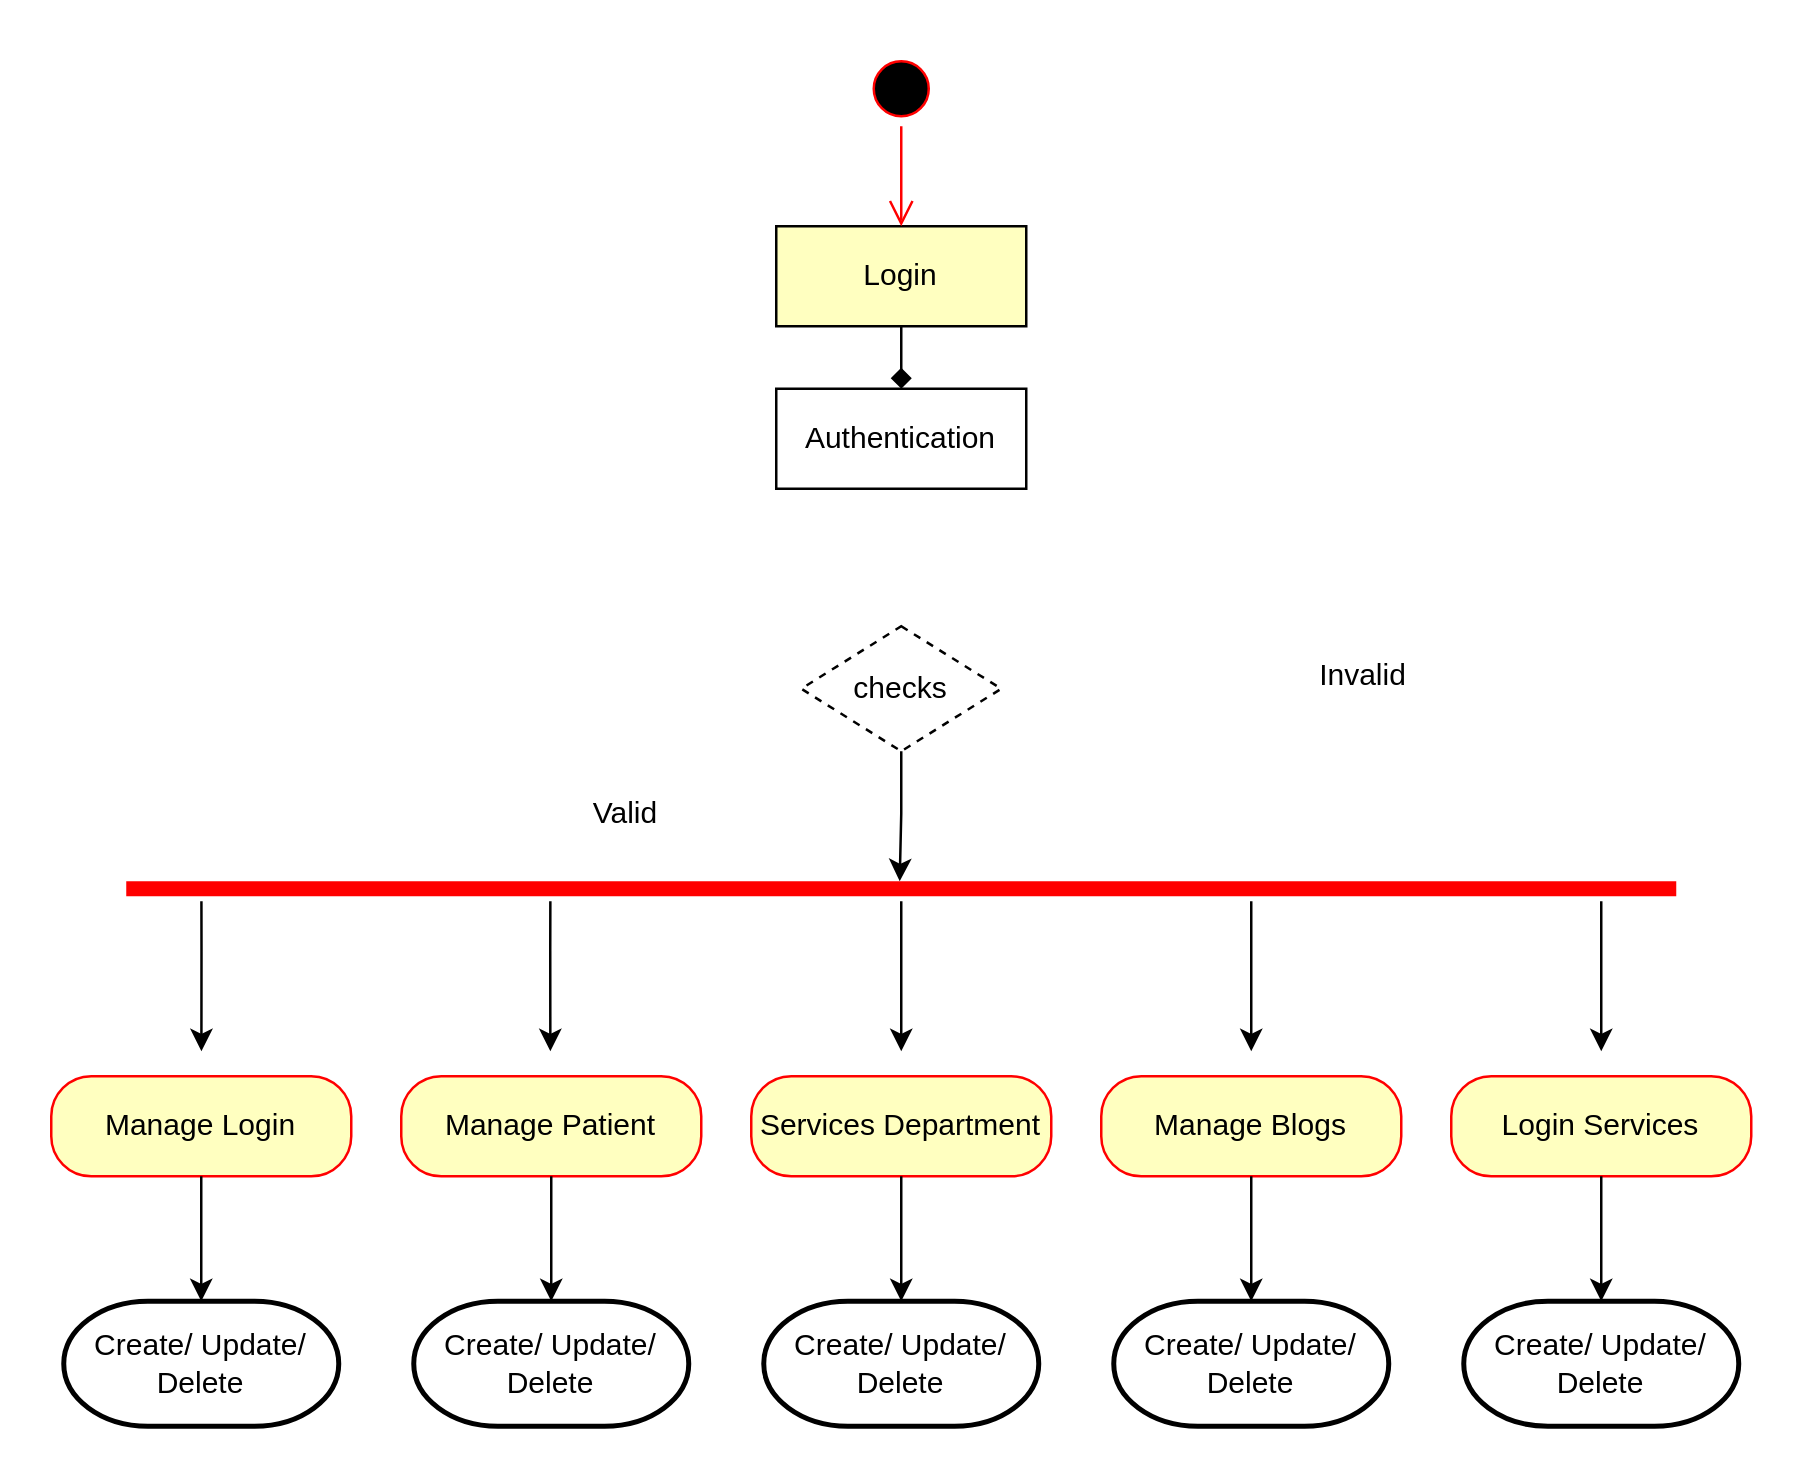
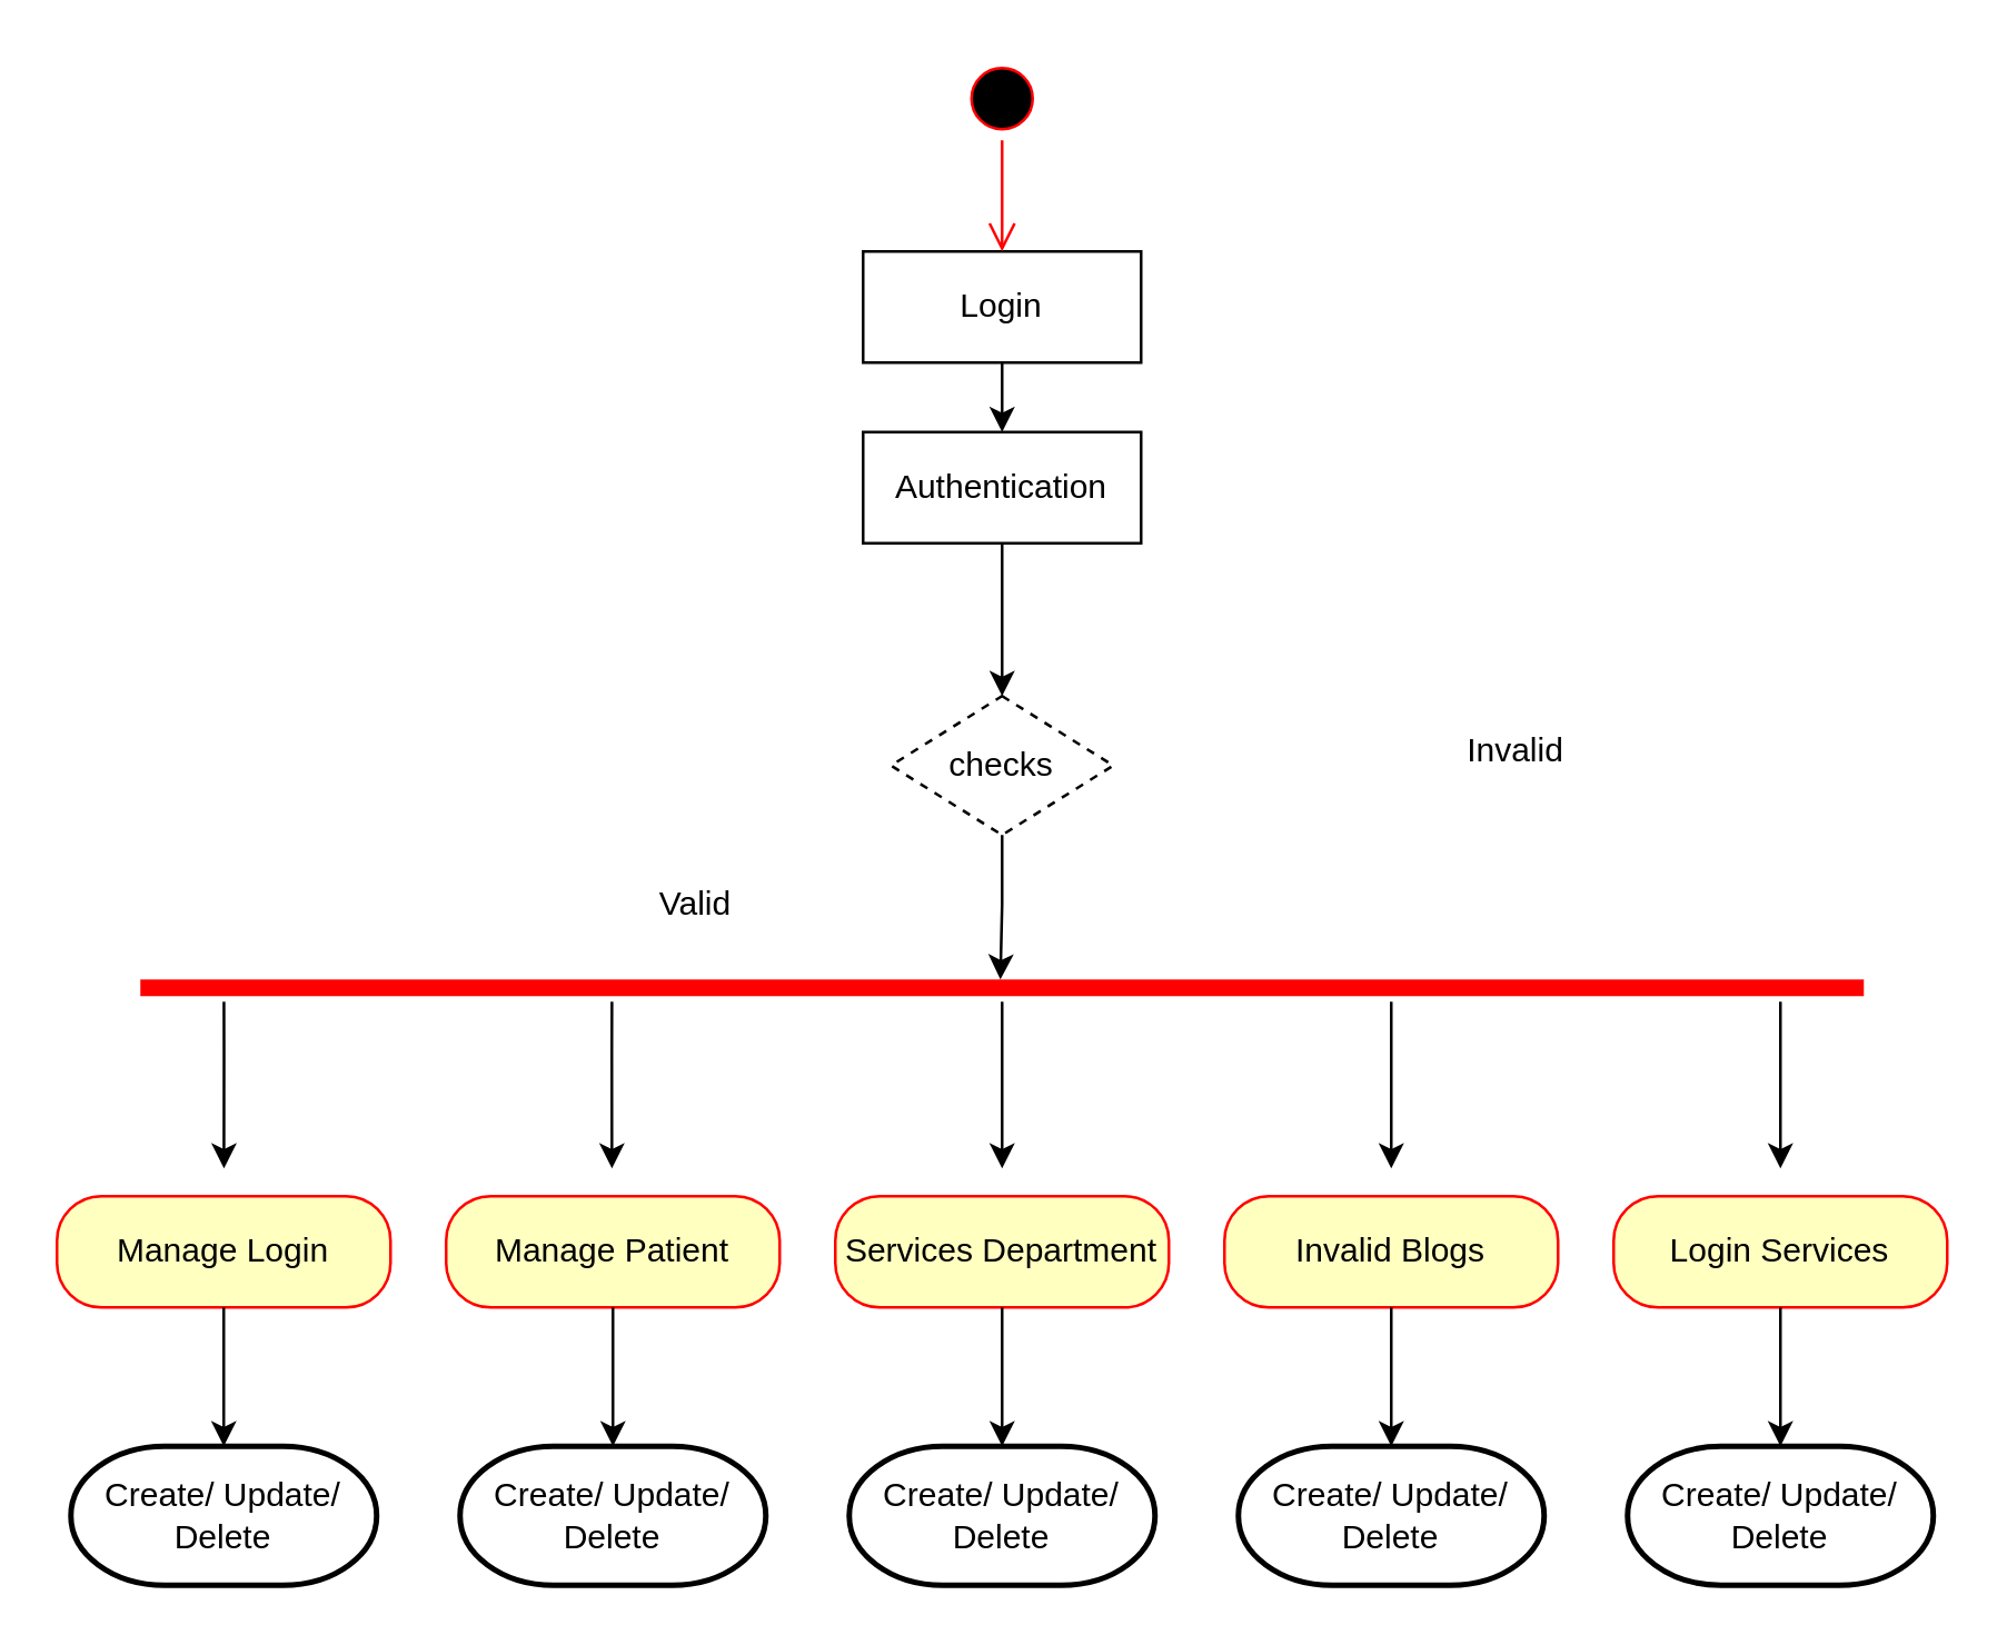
  <mxCell id="0" />
  <mxCell id="1" parent="0" />
- <mxCell id="2" style="edgeStyle=orthogonalEdgeStyle;rounded=0;orthogonalLoop=1;jettySize=auto;html=1;entryX=0.5;entryY=0;entryDx=0;entryDy=0;endArrow=diamond;" edge="1" parent="1" source="3" target="7"><mxGeometry relative="1" as="geometry" /></mxCell>
- <mxCell id="3" value="Login" style="rounded=0;whiteSpace=wrap;html=1;fillColor=#ffffc0;" vertex="1" parent="1"><mxGeometry x="310" y="90" width="100" height="40" as="geometry" /></mxCell>
+ <mxCell id="2" style="edgeStyle=orthogonalEdgeStyle;rounded=0;orthogonalLoop=1;jettySize=auto;html=1;entryX=0.5;entryY=0;entryDx=0;entryDy=0;" edge="1" parent="1" source="3" target="7"><mxGeometry relative="1" as="geometry" /></mxCell>
+ <mxCell id="3" value="Login" style="rounded=0;whiteSpace=wrap;html=1;" vertex="1" parent="1"><mxGeometry x="310" y="90" width="100" height="40" as="geometry" /></mxCell>
  <mxCell id="4" value="" style="ellipse;html=1;shape=startState;fillColor=#000000;strokeColor=#ff0000;" vertex="1" parent="1"><mxGeometry x="345" y="20" width="30" height="30" as="geometry" /></mxCell>
  <mxCell id="5" value="" style="edgeStyle=orthogonalEdgeStyle;html=1;verticalAlign=bottom;endArrow=open;endSize=8;strokeColor=#ff0000;rounded=0;" edge="1" source="4" parent="1"><mxGeometry relative="1" as="geometry"><mxPoint x="360" y="90" as="targetPoint" /></mxGeometry></mxCell>
+ <mxCell id="6" style="edgeStyle=orthogonalEdgeStyle;rounded=0;orthogonalLoop=1;jettySize=auto;html=1;entryX=0.5;entryY=0;entryDx=0;entryDy=0;" edge="1" parent="1" source="7" target="8"><mxGeometry relative="1" as="geometry" /></mxCell>
  <mxCell id="7" value="Authentication" style="rounded=0;whiteSpace=wrap;html=1;" vertex="1" parent="1"><mxGeometry x="310" y="155" width="100" height="40" as="geometry" /></mxCell>
  <mxCell id="8" value="checks" style="rhombus;whiteSpace=wrap;html=1;dashed=1;" vertex="1" parent="1"><mxGeometry x="320" y="250" width="80" height="50" as="geometry" /></mxCell>
  <mxCell id="9" value="Manage Patient" style="rounded=1;whiteSpace=wrap;html=1;arcSize=40;fontColor=#000000;fillColor=#ffffc0;strokeColor=#ff0000;" vertex="1" parent="1"><mxGeometry x="160" y="430" width="120" height="40" as="geometry" /></mxCell>
  <mxCell id="10" value="Services Department" style="rounded=1;whiteSpace=wrap;html=1;arcSize=40;fontColor=#000000;fillColor=#ffffc0;strokeColor=#ff0000;" vertex="1" parent="1"><mxGeometry x="300" y="430" width="120" height="40" as="geometry" /></mxCell>
- <mxCell id="11" value="Manage Blogs" style="rounded=1;whiteSpace=wrap;html=1;arcSize=40;fontColor=#000000;fillColor=#ffffc0;strokeColor=#ff0000;" vertex="1" parent="1"><mxGeometry x="440" y="430" width="120" height="40" as="geometry" /></mxCell>
+ <mxCell id="11" value="Invalid Blogs" style="rounded=1;whiteSpace=wrap;html=1;arcSize=40;fontColor=#000000;fillColor=#ffffc0;strokeColor=#ff0000;" vertex="1" parent="1"><mxGeometry x="440" y="430" width="120" height="40" as="geometry" /></mxCell>
  <mxCell id="12" style="edgeStyle=orthogonalEdgeStyle;rounded=0;orthogonalLoop=1;jettySize=auto;html=1;" edge="1" parent="1" source="13"><mxGeometry relative="1" as="geometry"><mxPoint x="360" y="420" as="targetPoint" /></mxGeometry></mxCell>
  <mxCell id="13" value="" style="shape=line;html=1;strokeWidth=6;strokeColor=#ff0000;" vertex="1" parent="1"><mxGeometry x="50" y="350" width="620" height="10" as="geometry" /></mxCell>
  <mxCell id="14" style="edgeStyle=orthogonalEdgeStyle;rounded=0;orthogonalLoop=1;jettySize=auto;html=1;" edge="1" parent="1"><mxGeometry relative="1" as="geometry"><mxPoint x="500" y="420" as="targetPoint" /><mxPoint x="500" y="360" as="sourcePoint" /><Array as="points"><mxPoint x="500" y="380" /><mxPoint x="500" y="380" /></Array></mxGeometry></mxCell>
  <mxCell id="15" style="edgeStyle=orthogonalEdgeStyle;rounded=0;orthogonalLoop=1;jettySize=auto;html=1;" edge="1" parent="1"><mxGeometry relative="1" as="geometry"><mxPoint x="219.64" y="420" as="targetPoint" /><mxPoint x="219.64" y="360" as="sourcePoint" /><Array as="points"><mxPoint x="219.64" y="380" /><mxPoint x="219.64" y="380" /></Array></mxGeometry></mxCell>
  <mxCell id="16" style="edgeStyle=orthogonalEdgeStyle;rounded=0;orthogonalLoop=1;jettySize=auto;html=1;" edge="1" parent="1"><mxGeometry relative="1" as="geometry"><mxPoint x="640" y="420" as="targetPoint" /><mxPoint x="640" y="360" as="sourcePoint" /><Array as="points"><mxPoint x="640" y="380" /><mxPoint x="640" y="380" /></Array></mxGeometry></mxCell>
  <mxCell id="17" style="edgeStyle=orthogonalEdgeStyle;rounded=0;orthogonalLoop=1;jettySize=auto;html=1;" edge="1" parent="1"><mxGeometry relative="1" as="geometry"><mxPoint x="80.07" y="420" as="targetPoint" /><mxPoint x="80.07" y="360" as="sourcePoint" /><Array as="points"><mxPoint x="80.07" y="380" /><mxPoint x="80.07" y="380" /></Array></mxGeometry></mxCell>
  <mxCell id="18" value="Login Services" style="rounded=1;whiteSpace=wrap;html=1;arcSize=40;fontColor=#000000;fillColor=#ffffc0;strokeColor=#ff0000;" vertex="1" parent="1"><mxGeometry x="580" y="430" width="120" height="40" as="geometry" /></mxCell>
  <mxCell id="19" value="Manage Login" style="rounded=1;whiteSpace=wrap;html=1;arcSize=40;fontColor=#000000;fillColor=#ffffc0;strokeColor=#ff0000;" vertex="1" parent="1"><mxGeometry x="20" y="430" width="120" height="40" as="geometry" /></mxCell>
  <mxCell id="20" value="Create/ Update/ Delete" style="strokeWidth=2;html=1;shape=mxgraph.flowchart.terminator;whiteSpace=wrap;" vertex="1" parent="1"><mxGeometry x="25" y="520" width="110" height="50" as="geometry" /></mxCell>
  <mxCell id="21" value="Create/ Update/ Delete" style="strokeWidth=2;html=1;shape=mxgraph.flowchart.terminator;whiteSpace=wrap;" vertex="1" parent="1"><mxGeometry x="165" y="520" width="110" height="50" as="geometry" /></mxCell>
  <mxCell id="22" value="Create/ Update/ Delete" style="strokeWidth=2;html=1;shape=mxgraph.flowchart.terminator;whiteSpace=wrap;" vertex="1" parent="1"><mxGeometry x="305" y="520" width="110" height="50" as="geometry" /></mxCell>
  <mxCell id="23" value="Create/ Update/ Delete" style="strokeWidth=2;html=1;shape=mxgraph.flowchart.terminator;whiteSpace=wrap;" vertex="1" parent="1"><mxGeometry x="445" y="520" width="110" height="50" as="geometry" /></mxCell>
  <mxCell id="24" value="Create/ Update/ Delete" style="strokeWidth=2;html=1;shape=mxgraph.flowchart.terminator;whiteSpace=wrap;" vertex="1" parent="1"><mxGeometry x="585" y="520" width="110" height="50" as="geometry" /></mxCell>
  <mxCell id="25" style="edgeStyle=orthogonalEdgeStyle;rounded=0;orthogonalLoop=1;jettySize=auto;html=1;entryX=0.5;entryY=0;entryDx=0;entryDy=0;entryPerimeter=0;" edge="1" parent="1" source="19" target="20"><mxGeometry relative="1" as="geometry" /></mxCell>
  <mxCell id="26" style="edgeStyle=orthogonalEdgeStyle;rounded=0;orthogonalLoop=1;jettySize=auto;html=1;entryX=0.5;entryY=0;entryDx=0;entryDy=0;entryPerimeter=0;" edge="1" parent="1" source="9" target="21"><mxGeometry relative="1" as="geometry" /></mxCell>
  <mxCell id="27" style="edgeStyle=orthogonalEdgeStyle;rounded=0;orthogonalLoop=1;jettySize=auto;html=1;entryX=0.5;entryY=0;entryDx=0;entryDy=0;entryPerimeter=0;" edge="1" parent="1" source="10" target="22"><mxGeometry relative="1" as="geometry" /></mxCell>
  <mxCell id="28" style="edgeStyle=orthogonalEdgeStyle;rounded=0;orthogonalLoop=1;jettySize=auto;html=1;entryX=0.5;entryY=0;entryDx=0;entryDy=0;entryPerimeter=0;" edge="1" parent="1" source="11" target="23"><mxGeometry relative="1" as="geometry" /></mxCell>
  <mxCell id="29" style="edgeStyle=orthogonalEdgeStyle;rounded=0;orthogonalLoop=1;jettySize=auto;html=1;entryX=0.5;entryY=0;entryDx=0;entryDy=0;entryPerimeter=0;" edge="1" parent="1" source="18" target="24"><mxGeometry relative="1" as="geometry" /></mxCell>
  <mxCell id="30" style="edgeStyle=orthogonalEdgeStyle;rounded=0;orthogonalLoop=1;jettySize=auto;html=1;entryX=0.499;entryY=0.2;entryDx=0;entryDy=0;entryPerimeter=0;" edge="1" parent="1" source="8" target="13"><mxGeometry relative="1" as="geometry" /></mxCell>
  <mxCell id="31" value="Valid" style="text;html=1;align=center;verticalAlign=middle;whiteSpace=wrap;rounded=0;" vertex="1" parent="1"><mxGeometry x="220" y="310" width="60" height="30" as="geometry" /></mxCell>
  <mxCell id="32" value="Invalid" style="text;html=1;align=center;verticalAlign=middle;whiteSpace=wrap;rounded=0;" vertex="1" parent="1"><mxGeometry x="515" y="255" width="60" height="30" as="geometry" /></mxCell>
